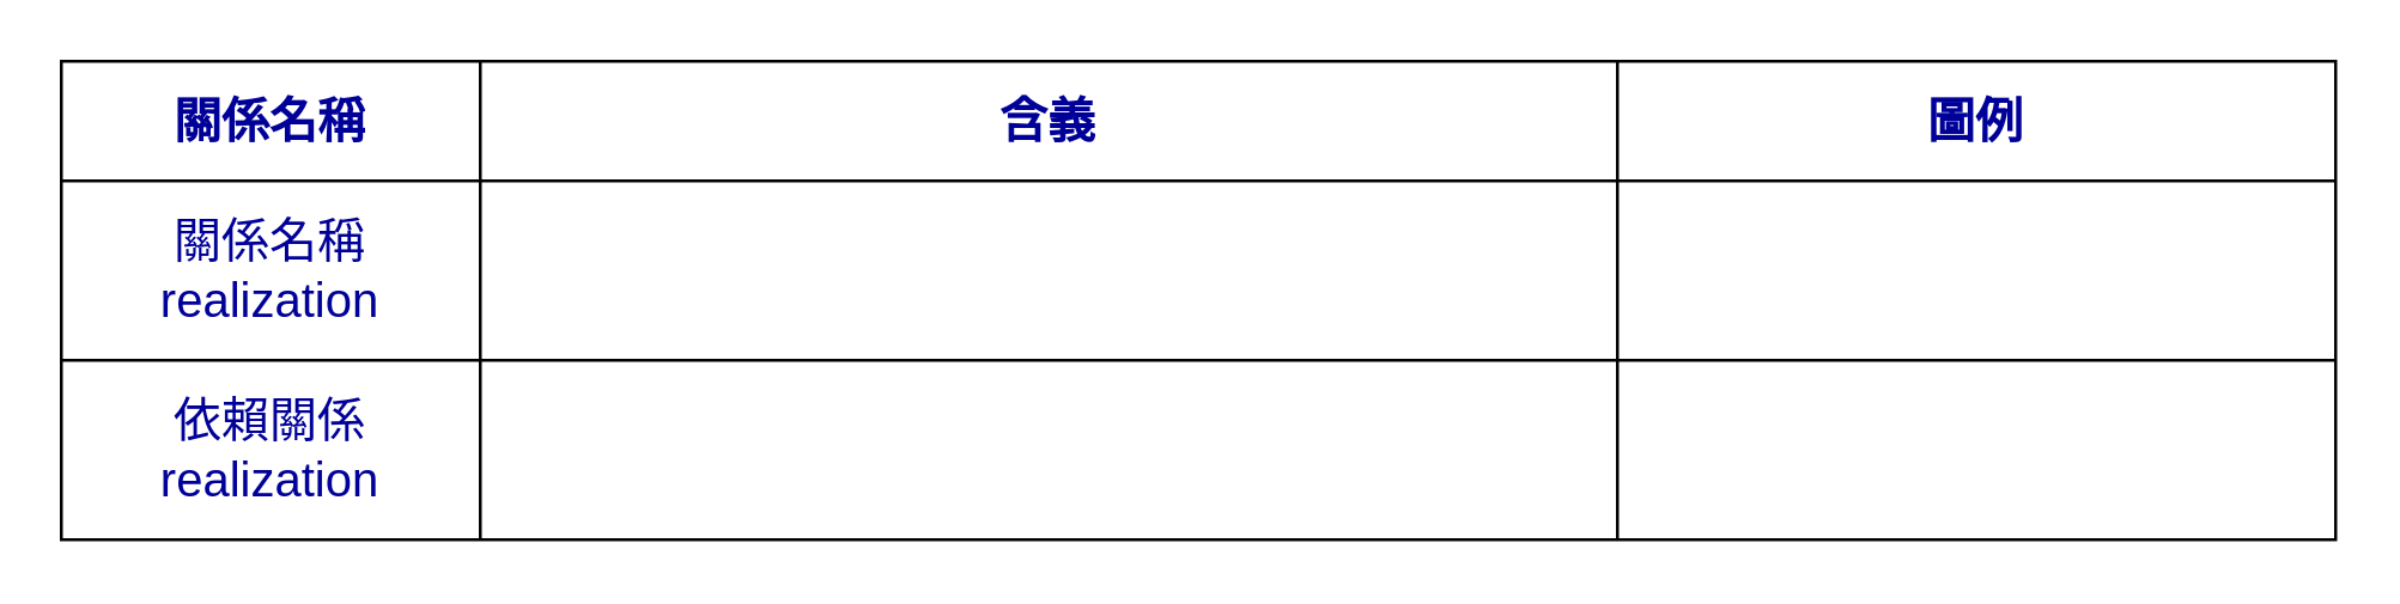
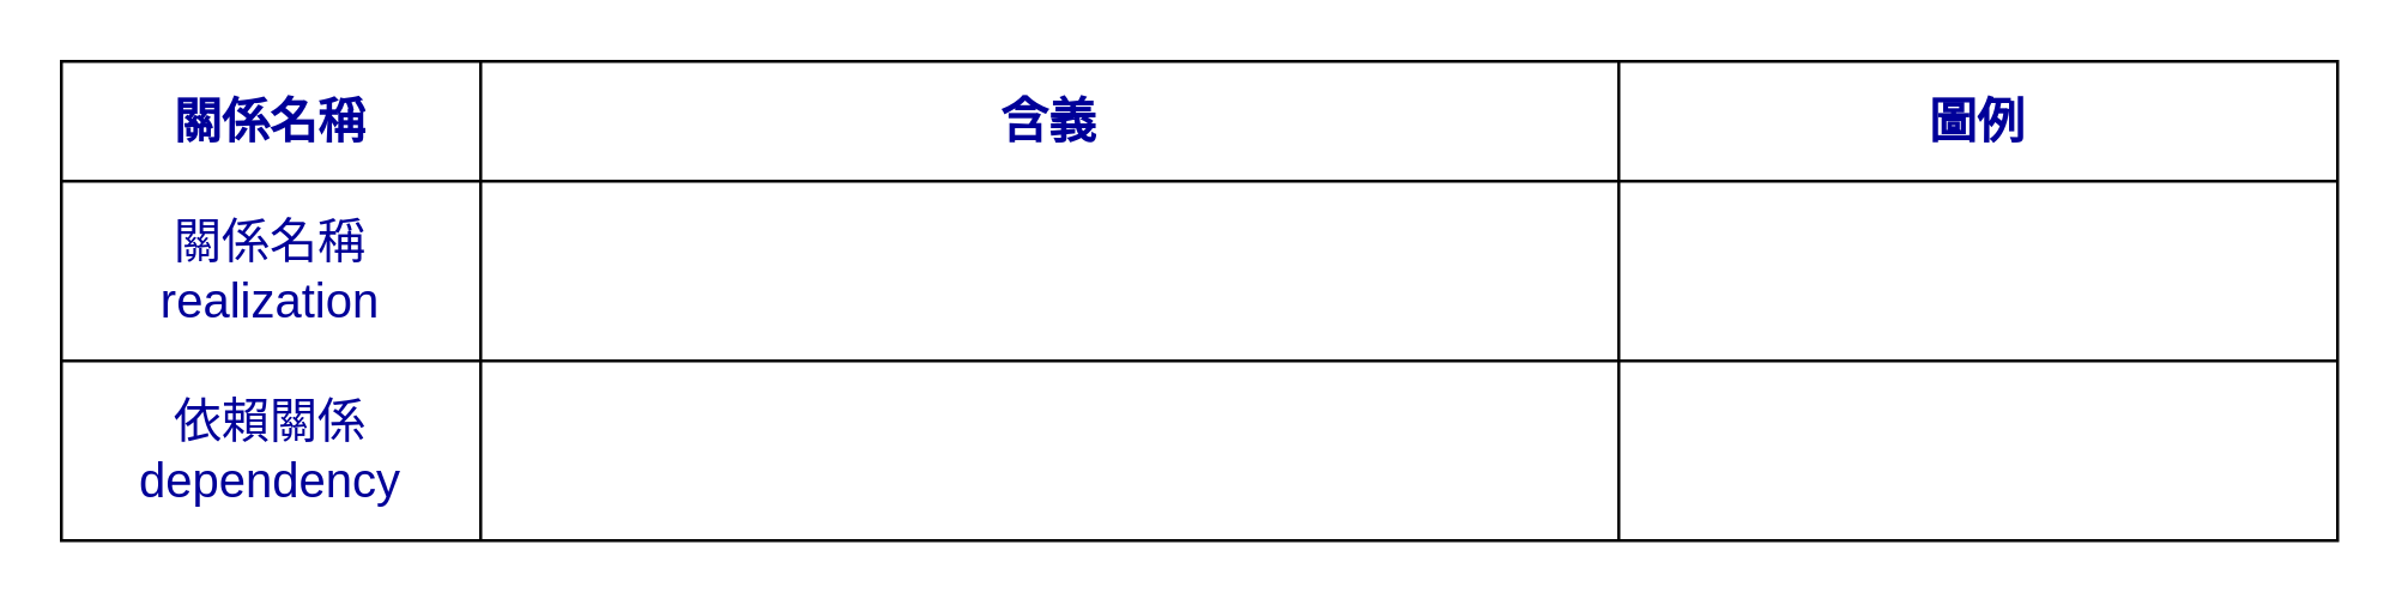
  <mxCell id="0" />
  <mxCell id="1" parent="0" />
  <mxCell id="2" value="" style="shape=table;startSize=0;container=1;collapsible=0;childLayout=tableLayout;fontSize=16;" vertex="1" parent="1"><mxGeometry x="20" y="20" width="760" height="160" as="geometry" /></mxCell>
  <mxCell id="3" style="shape=tableRow;horizontal=0;startSize=0;swimlaneHead=0;swimlaneBody=0;strokeColor=inherit;top=0;left=0;bottom=0;right=0;collapsible=0;dropTarget=0;fillColor=none;points=[[0,0.5],[1,0.5]];portConstraint=eastwest;fontSize=16;" vertex="1" parent="2"><mxGeometry width="760" height="40" as="geometry" /></mxCell>
  <mxCell id="4" value="&lt;font color=&quot;#000099&quot;&gt;&lt;b&gt;關係名稱&lt;/b&gt;&lt;/font&gt;" style="shape=partialRectangle;html=1;whiteSpace=wrap;connectable=0;strokeColor=inherit;overflow=hidden;fillColor=none;top=0;left=0;bottom=0;right=0;pointerEvents=1;fontSize=16;" vertex="1" parent="3"><mxGeometry width="140" height="40" as="geometry"><mxRectangle width="140" height="40" as="alternateBounds" /></mxGeometry></mxCell>
  <mxCell id="5" value="&lt;font color=&quot;#000099&quot;&gt;&lt;b&gt;含義&lt;/b&gt;&lt;/font&gt;" style="shape=partialRectangle;html=1;whiteSpace=wrap;connectable=0;strokeColor=inherit;overflow=hidden;fillColor=none;top=0;left=0;bottom=0;right=0;pointerEvents=1;fontSize=16;" vertex="1" parent="3"><mxGeometry x="140" width="380" height="40" as="geometry"><mxRectangle width="380" height="40" as="alternateBounds" /></mxGeometry></mxCell>
  <mxCell id="6" value="&lt;b&gt;&lt;font color=&quot;#000099&quot;&gt;圖例&lt;/font&gt;&lt;/b&gt;" style="shape=partialRectangle;html=1;whiteSpace=wrap;connectable=0;strokeColor=inherit;overflow=hidden;fillColor=none;top=0;left=0;bottom=0;right=0;pointerEvents=1;fontSize=16;" vertex="1" parent="3"><mxGeometry x="520" width="240" height="40" as="geometry"><mxRectangle width="240" height="40" as="alternateBounds" /></mxGeometry></mxCell>
  <mxCell id="7" style="shape=tableRow;horizontal=0;startSize=0;swimlaneHead=0;swimlaneBody=0;strokeColor=inherit;top=0;left=0;bottom=0;right=0;collapsible=0;dropTarget=0;fillColor=none;points=[[0,0.5],[1,0.5]];portConstraint=eastwest;fontSize=16;" vertex="1" parent="2"><mxGeometry y="40" width="760" height="60" as="geometry" /></mxCell>
  <mxCell id="8" value="&lt;font color=&quot;#000099&quot;&gt;關係名稱&lt;br&gt;realization&lt;/font&gt;" style="shape=partialRectangle;html=1;whiteSpace=wrap;connectable=0;strokeColor=inherit;overflow=hidden;fillColor=none;top=0;left=0;bottom=0;right=0;pointerEvents=1;fontSize=16;" vertex="1" parent="7"><mxGeometry width="140" height="60" as="geometry"><mxRectangle width="140" height="60" as="alternateBounds" /></mxGeometry></mxCell>
  <mxCell id="9" style="shape=partialRectangle;html=1;whiteSpace=wrap;connectable=0;strokeColor=inherit;overflow=hidden;fillColor=none;top=0;left=0;bottom=0;right=0;pointerEvents=1;fontSize=16;" vertex="1" parent="7"><mxGeometry x="140" width="380" height="60" as="geometry"><mxRectangle width="380" height="60" as="alternateBounds" /></mxGeometry></mxCell>
  <mxCell id="10" style="shape=partialRectangle;html=1;whiteSpace=wrap;connectable=0;strokeColor=inherit;overflow=hidden;fillColor=none;top=0;left=0;bottom=0;right=0;pointerEvents=1;fontSize=16;" vertex="1" parent="7"><mxGeometry x="520" width="240" height="60" as="geometry"><mxRectangle width="240" height="60" as="alternateBounds" /></mxGeometry></mxCell>
  <mxCell id="11" value="" style="shape=tableRow;horizontal=0;startSize=0;swimlaneHead=0;swimlaneBody=0;strokeColor=inherit;top=0;left=0;bottom=0;right=0;collapsible=0;dropTarget=0;fillColor=none;points=[[0,0.5],[1,0.5]];portConstraint=eastwest;fontSize=16;" vertex="1" parent="2"><mxGeometry y="100" width="760" height="60" as="geometry" /></mxCell>
- <mxCell id="12" value="&lt;font color=&quot;#000099&quot;&gt;依賴關係&lt;br style=&quot;border-color: var(--border-color);&quot;&gt;realization&lt;/font&gt;" style="shape=partialRectangle;html=1;whiteSpace=wrap;connectable=0;strokeColor=inherit;overflow=hidden;fillColor=none;top=0;left=0;bottom=0;right=0;pointerEvents=1;fontSize=16;" vertex="1" parent="11"><mxGeometry width="140" height="60" as="geometry"><mxRectangle width="140" height="60" as="alternateBounds" /></mxGeometry></mxCell>
+ <mxCell id="12" value="&lt;font color=&quot;#000099&quot;&gt;依賴關係&lt;br style=&quot;border-color: var(--border-color);&quot;&gt;dependency&lt;/font&gt;" style="shape=partialRectangle;html=1;whiteSpace=wrap;connectable=0;strokeColor=inherit;overflow=hidden;fillColor=none;top=0;left=0;bottom=0;right=0;pointerEvents=1;fontSize=16;" vertex="1" parent="11"><mxGeometry width="140" height="60" as="geometry"><mxRectangle width="140" height="60" as="alternateBounds" /></mxGeometry></mxCell>
  <mxCell id="13" style="shape=partialRectangle;html=1;whiteSpace=wrap;connectable=0;strokeColor=inherit;overflow=hidden;fillColor=none;top=0;left=0;bottom=0;right=0;pointerEvents=1;fontSize=16;" vertex="1" parent="11"><mxGeometry x="140" width="380" height="60" as="geometry"><mxRectangle width="380" height="60" as="alternateBounds" /></mxGeometry></mxCell>
  <mxCell id="14" style="shape=partialRectangle;html=1;whiteSpace=wrap;connectable=0;strokeColor=inherit;overflow=hidden;fillColor=none;top=0;left=0;bottom=0;right=0;pointerEvents=1;fontSize=16;" vertex="1" parent="11"><mxGeometry x="520" width="240" height="60" as="geometry"><mxRectangle width="240" height="60" as="alternateBounds" /></mxGeometry></mxCell>
